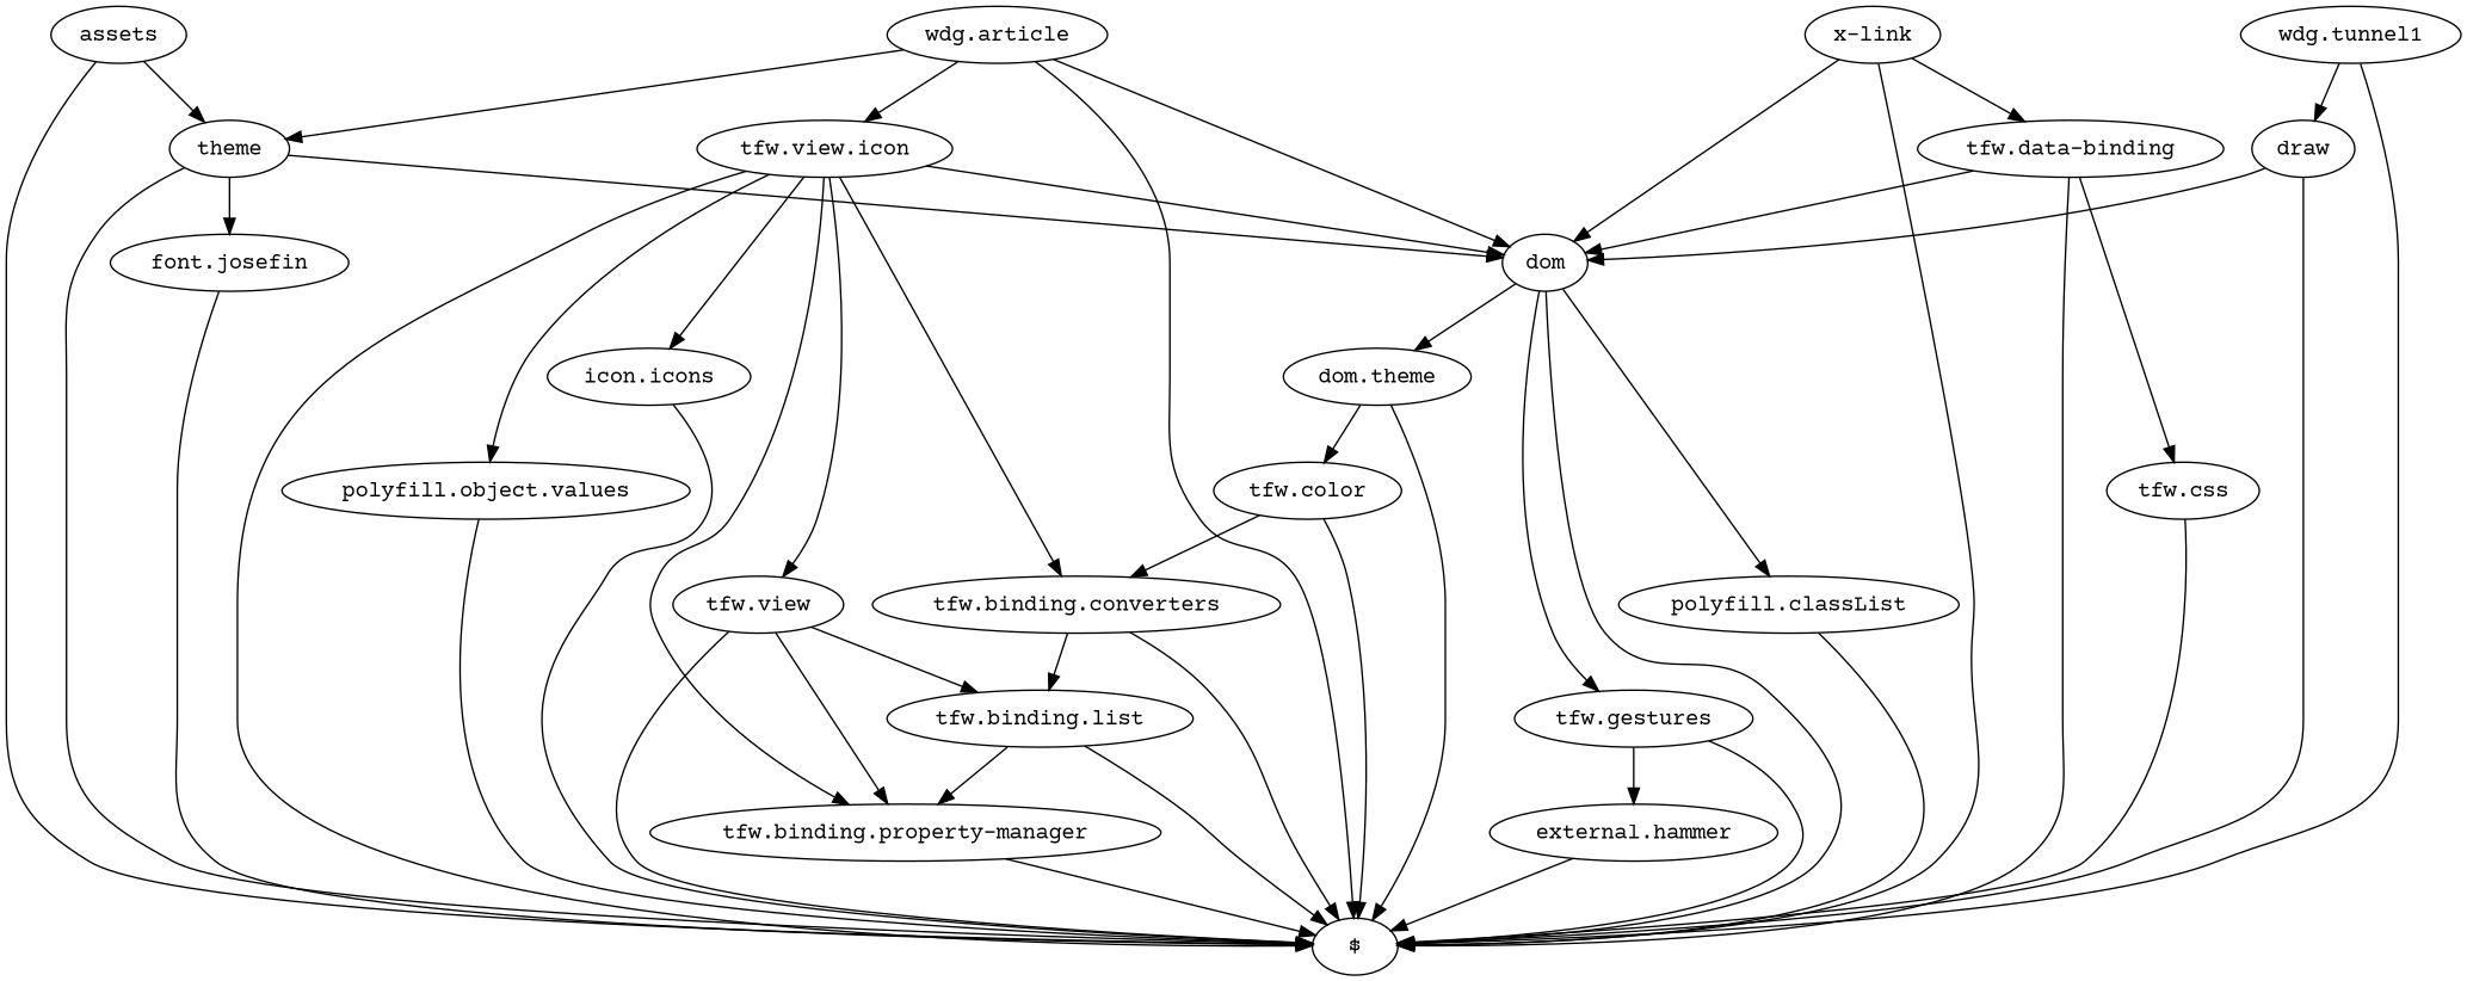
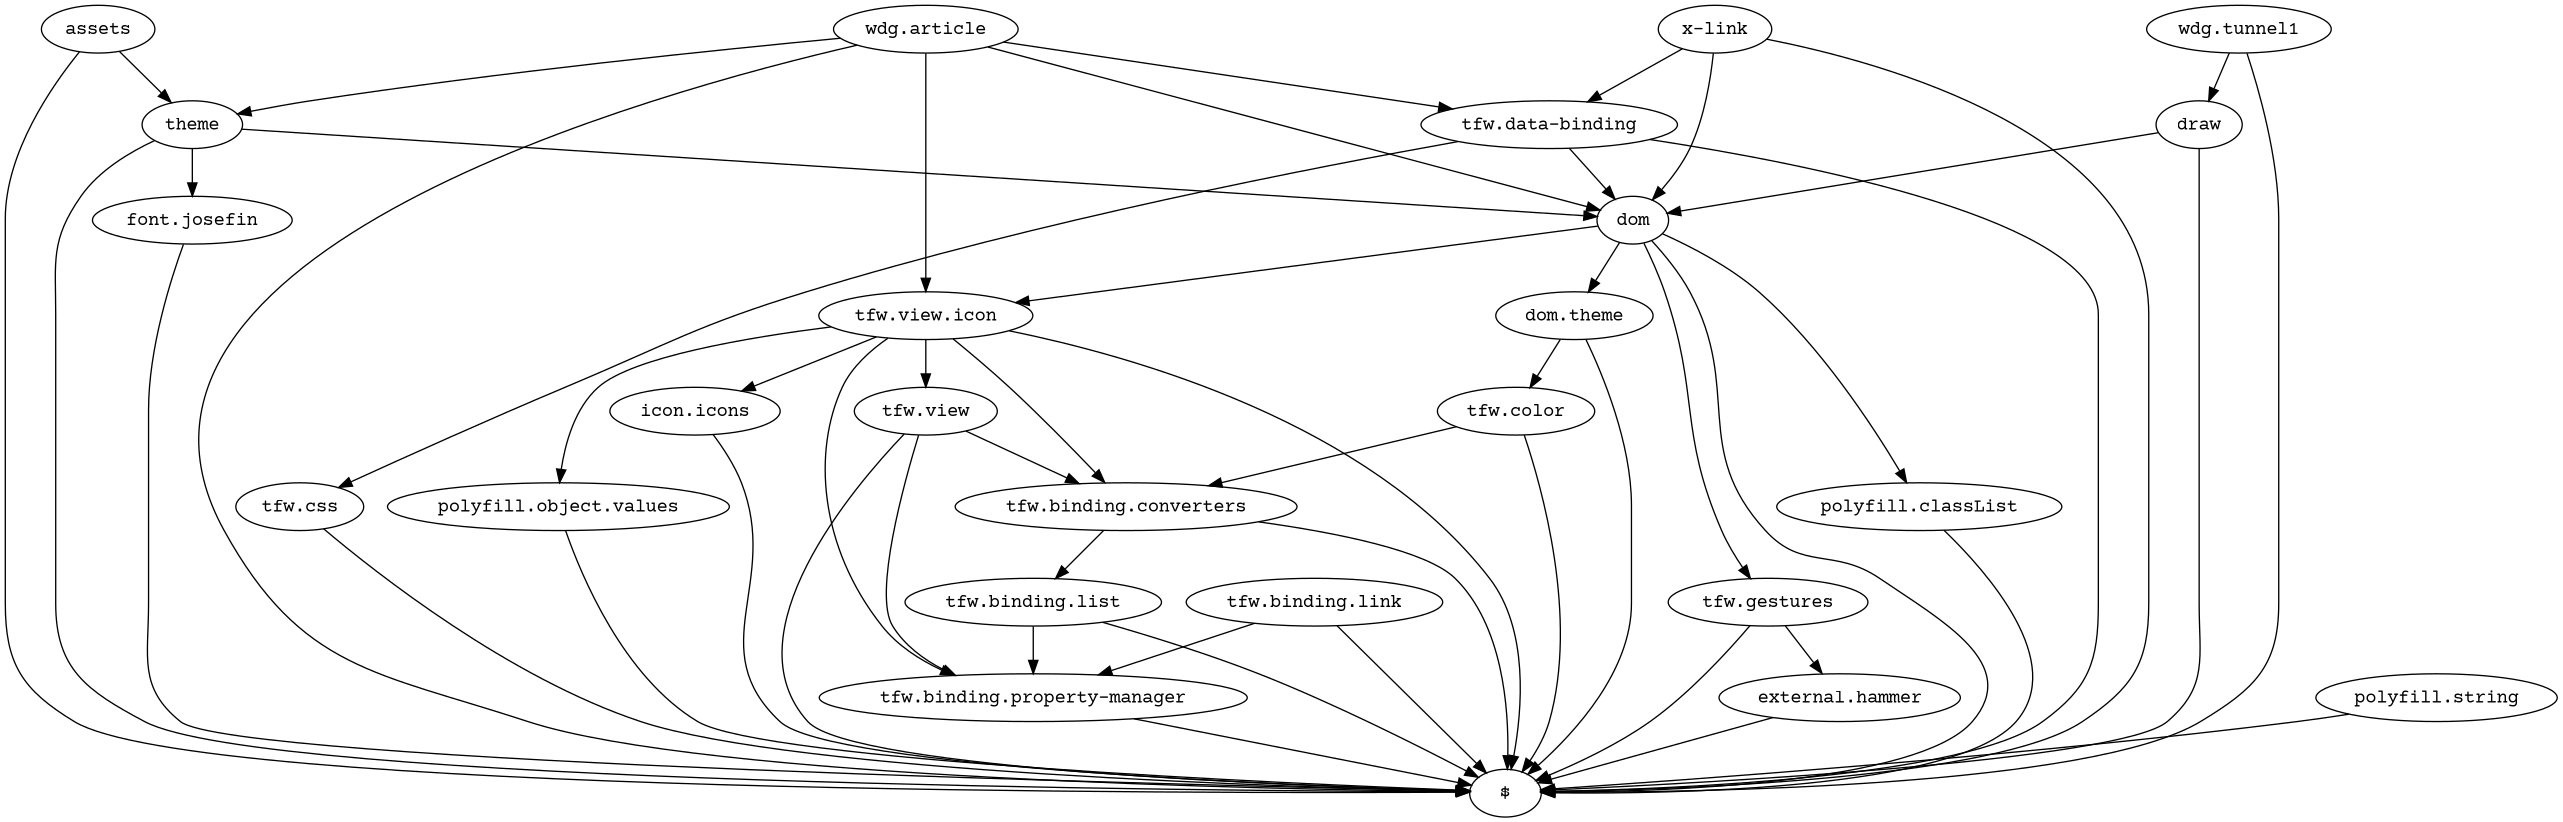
  digraph {
    fontname="Courier Prime"
    node [fontname="Courier Prime"]
    edge [fontname="Courier Prime"]
    assets
    "$"
    theme
    "wdg.article"
    dom
    "tfw.data-binding"
    "tfw.view.icon"
    "font.josefin"
    "polyfill.classList"
    "dom.theme"
    "tfw.gestures"
    "tfw.css"
    "polyfill.object.values"
    n14 [label="icon.icons"]
    "tfw.binding.property-manager"
    "tfw.view"
    "tfw.binding.converters"
    "tfw.color"
    "external.hammer"
+   "polyfill.string"
+   "tfw.binding.link"
    "tfw.binding.list"
    n23 [label="x-link"]
    "wdg.tunnel1"
    draw
    assets -> "$"
    assets -> theme
    theme -> "$"
    theme -> dom
    theme -> "font.josefin"
    "wdg.article" -> "$"
    "wdg.article" -> theme
    "wdg.article" -> dom
+   "wdg.article" -> "tfw.data-binding"
    "wdg.article" -> "tfw.view.icon"
    dom -> "$"
    dom -> "polyfill.classList"
    dom -> "dom.theme"
    dom -> "tfw.gestures"
    "tfw.data-binding" -> "$"
    "tfw.data-binding" -> dom
    "tfw.data-binding" -> "tfw.css"
    "tfw.view.icon" -> "$"
-   "tfw.view.icon" -> dom
+   dom -> "tfw.view.icon"
    "tfw.view.icon" -> "polyfill.object.values"
    "tfw.view.icon" -> n14
    "tfw.view.icon" -> "tfw.binding.property-manager"
    "tfw.view.icon" -> "tfw.view"
    "tfw.view.icon" -> "tfw.binding.converters"
    "font.josefin" -> "$"
    "polyfill.classList" -> "$"
    "dom.theme" -> "$"
    "dom.theme" -> "tfw.color"
    "tfw.gestures" -> "$"
    "tfw.gestures" -> "external.hammer"
    "tfw.css" -> "$"
    "polyfill.object.values" -> "$"
    n14 -> "$"
    "tfw.binding.property-manager" -> "$"
    "tfw.view" -> "$"
    "tfw.view" -> "tfw.binding.property-manager"
-   "tfw.view" -> "tfw.binding.list"
+   "tfw.view" -> "tfw.binding.converters"
    "tfw.binding.converters" -> "$"
    "tfw.binding.converters" -> "tfw.binding.list"
    "tfw.color" -> "$"
    "tfw.color" -> "tfw.binding.converters"
    "external.hammer" -> "$"
+   "polyfill.string" -> "$"
+   "tfw.binding.link" -> "$"
+   "tfw.binding.link" -> "tfw.binding.property-manager"
    "tfw.binding.list" -> "$"
    "tfw.binding.list" -> "tfw.binding.property-manager"
    n23 -> "$"
    n23 -> dom
    n23 -> "tfw.data-binding"
    "wdg.tunnel1" -> "$"
    "wdg.tunnel1" -> draw
    draw -> "$"
    draw -> dom
  }
